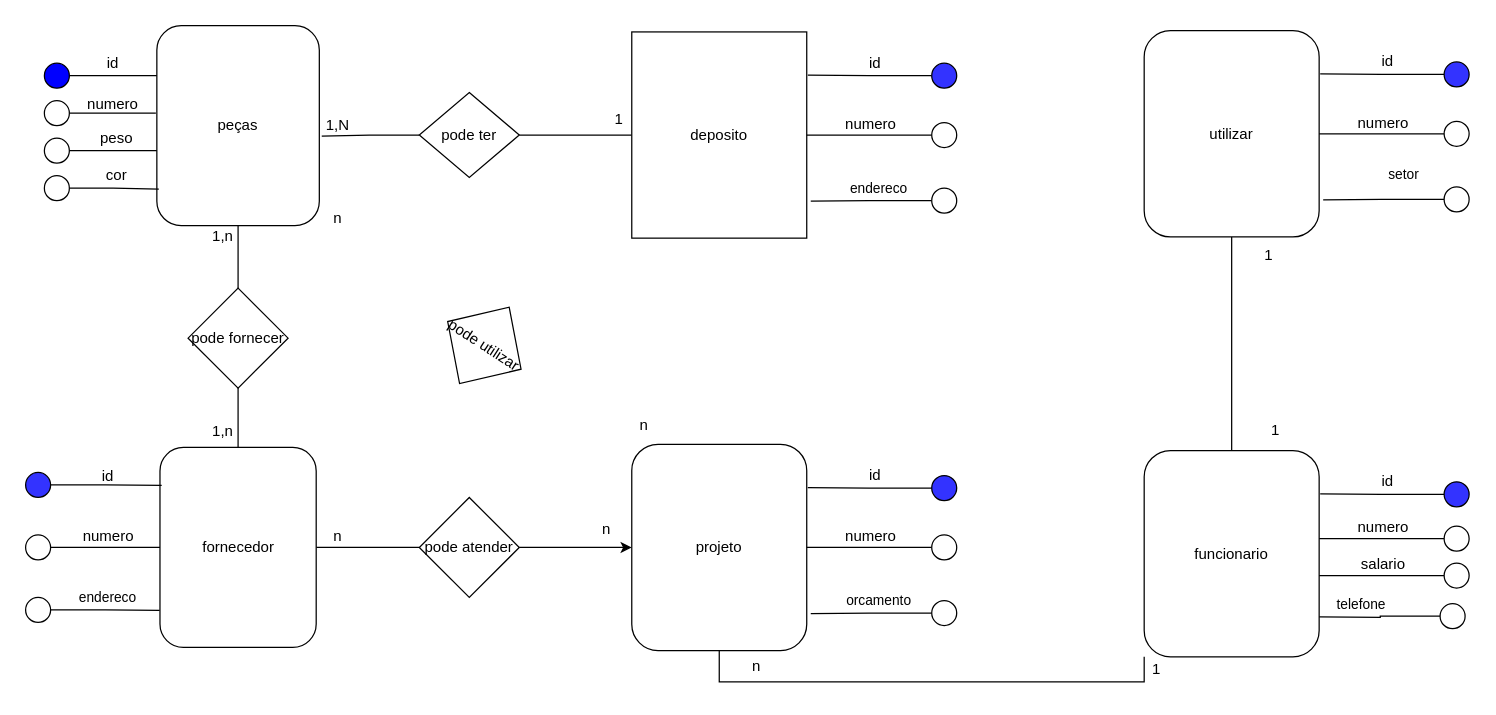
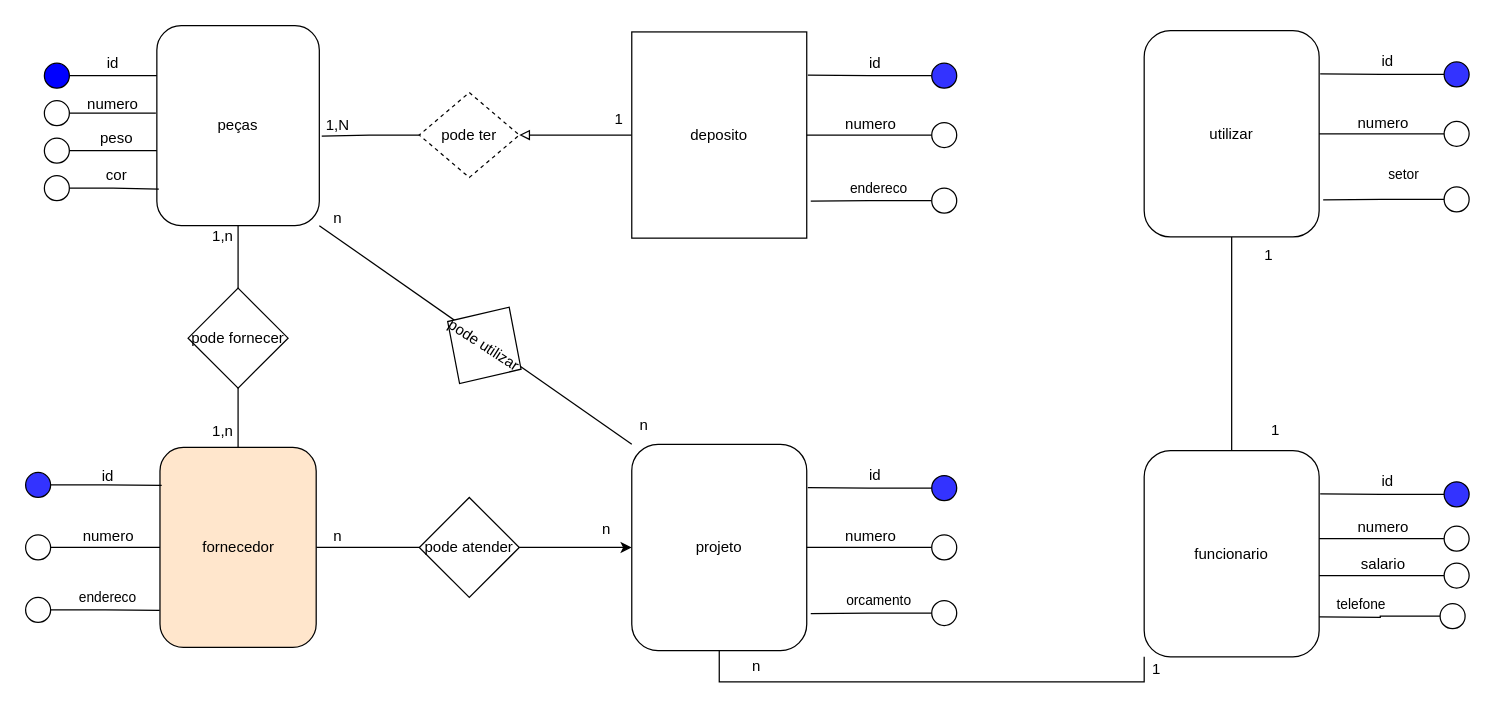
  <mxCell id="0" />
  <mxCell id="1" parent="0" />
  <mxCell id="2" value="peças" style="rounded=1;whiteSpace=wrap;html=1;" vertex="1" parent="1"><mxGeometry x="125" y="20" width="130" height="160" as="geometry" /></mxCell>
  <mxCell id="3" style="edgeStyle=orthogonalEdgeStyle;rounded=0;orthogonalLoop=1;jettySize=auto;html=1;exitX=1;exitY=0.5;exitDx=0;exitDy=0;entryX=0;entryY=0.25;entryDx=0;entryDy=0;startArrow=none;startFill=0;endArrow=none;endFill=0;" edge="1" parent="1" source="4" target="2"><mxGeometry relative="1" as="geometry" /></mxCell>
  <mxCell id="4" value="" style="ellipse;whiteSpace=wrap;html=1;aspect=fixed;fillColor=#0000FF;" vertex="1" parent="1"><mxGeometry x="35" y="50" width="20" height="20" as="geometry" /></mxCell>
  <mxCell id="5" style="edgeStyle=orthogonalEdgeStyle;rounded=0;orthogonalLoop=1;jettySize=auto;html=1;exitX=1;exitY=0.5;exitDx=0;exitDy=0;entryX=-0.006;entryY=0.437;entryDx=0;entryDy=0;entryPerimeter=0;endArrow=none;endFill=0;" edge="1" parent="1" source="6" target="2"><mxGeometry relative="1" as="geometry" /></mxCell>
  <mxCell id="6" value="" style="ellipse;whiteSpace=wrap;html=1;aspect=fixed;" vertex="1" parent="1"><mxGeometry x="35" y="80" width="20" height="20" as="geometry" /></mxCell>
  <mxCell id="7" style="edgeStyle=orthogonalEdgeStyle;rounded=0;orthogonalLoop=1;jettySize=auto;html=1;exitX=1;exitY=0.5;exitDx=0;exitDy=0;entryX=0;entryY=0.625;entryDx=0;entryDy=0;entryPerimeter=0;endArrow=none;endFill=0;" edge="1" parent="1" source="8" target="2"><mxGeometry relative="1" as="geometry" /></mxCell>
  <mxCell id="8" value="" style="ellipse;whiteSpace=wrap;html=1;aspect=fixed;" vertex="1" parent="1"><mxGeometry x="35" y="110" width="20" height="20" as="geometry" /></mxCell>
  <mxCell id="9" style="edgeStyle=orthogonalEdgeStyle;rounded=0;orthogonalLoop=1;jettySize=auto;html=1;exitX=1;exitY=0.5;exitDx=0;exitDy=0;entryX=0.012;entryY=0.817;entryDx=0;entryDy=0;entryPerimeter=0;endArrow=none;endFill=0;" edge="1" parent="1" source="10" target="2"><mxGeometry relative="1" as="geometry" /></mxCell>
  <mxCell id="10" value="" style="ellipse;whiteSpace=wrap;html=1;aspect=fixed;" vertex="1" parent="1"><mxGeometry x="35" y="140" width="20" height="20" as="geometry" /></mxCell>
  <mxCell id="11" value="id" style="text;html=1;strokeColor=none;fillColor=none;align=center;verticalAlign=middle;whiteSpace=wrap;rounded=0;" vertex="1" parent="1"><mxGeometry x="70" y="40" width="40" height="20" as="geometry" /></mxCell>
  <mxCell id="12" value="numero" style="text;html=1;strokeColor=none;fillColor=none;align=center;verticalAlign=middle;whiteSpace=wrap;rounded=0;" vertex="1" parent="1"><mxGeometry x="65" y="70" width="50" height="25" as="geometry" /></mxCell>
  <mxCell id="13" value="peso" style="text;html=1;strokeColor=none;fillColor=none;align=center;verticalAlign=middle;whiteSpace=wrap;rounded=0;" vertex="1" parent="1"><mxGeometry x="77.5" y="100" width="30" height="20" as="geometry" /></mxCell>
  <mxCell id="14" value="cor" style="text;html=1;strokeColor=none;fillColor=none;align=center;verticalAlign=middle;whiteSpace=wrap;rounded=0;" vertex="1" parent="1"><mxGeometry x="77.5" y="130" width="30" height="20" as="geometry" /></mxCell>
- <mxCell id="15" style="edgeStyle=orthogonalEdgeStyle;rounded=0;orthogonalLoop=1;jettySize=auto;html=1;entryX=1;entryY=0.5;entryDx=0;entryDy=0;endArrow=none;endFill=0;" edge="1" parent="1" source="16" target="27"><mxGeometry relative="1" as="geometry" /></mxCell>
+ <mxCell id="15" style="edgeStyle=orthogonalEdgeStyle;rounded=0;orthogonalLoop=1;jettySize=auto;html=1;entryX=1;entryY=0.5;entryDx=0;entryDy=0;endArrow=block;endFill=0;" edge="1" parent="1" source="16" target="27"><mxGeometry relative="1" as="geometry" /></mxCell>
  <mxCell id="16" value="deposito" style="whiteSpace=wrap;html=1;rounded=0;" vertex="1" parent="1"><mxGeometry x="505" y="25" width="140" height="165" as="geometry" /></mxCell>
  <mxCell id="17" style="edgeStyle=orthogonalEdgeStyle;rounded=0;orthogonalLoop=1;jettySize=auto;html=1;exitX=0;exitY=0.5;exitDx=0;exitDy=0;entryX=1.006;entryY=0.21;entryDx=0;entryDy=0;entryPerimeter=0;endArrow=none;endFill=0;" edge="1" parent="1" source="18" target="16"><mxGeometry relative="1" as="geometry" /></mxCell>
  <mxCell id="18" value="" style="ellipse;whiteSpace=wrap;html=1;aspect=fixed;fillColor=#3333FF;" vertex="1" parent="1"><mxGeometry x="745" y="50" width="20" height="20" as="geometry" /></mxCell>
  <mxCell id="19" style="edgeStyle=orthogonalEdgeStyle;rounded=0;orthogonalLoop=1;jettySize=auto;html=1;entryX=1;entryY=0.5;entryDx=0;entryDy=0;endArrow=none;endFill=0;" edge="1" parent="1" source="20" target="16"><mxGeometry relative="1" as="geometry" /></mxCell>
  <mxCell id="20" value="" style="ellipse;whiteSpace=wrap;html=1;aspect=fixed;" vertex="1" parent="1"><mxGeometry x="745" y="97.5" width="20" height="20" as="geometry" /></mxCell>
  <mxCell id="21" style="edgeStyle=orthogonalEdgeStyle;rounded=0;orthogonalLoop=1;jettySize=auto;html=1;exitX=0;exitY=0.5;exitDx=0;exitDy=0;entryX=1.023;entryY=0.821;entryDx=0;entryDy=0;entryPerimeter=0;endArrow=none;endFill=0;" edge="1" parent="1" source="22" target="16"><mxGeometry relative="1" as="geometry" /></mxCell>
  <mxCell id="22" value="" style="ellipse;whiteSpace=wrap;html=1;aspect=fixed;" vertex="1" parent="1"><mxGeometry x="745" y="150" width="20" height="20" as="geometry" /></mxCell>
  <mxCell id="23" value="id" style="text;html=1;strokeColor=none;fillColor=none;align=center;verticalAlign=middle;whiteSpace=wrap;rounded=0;" vertex="1" parent="1"><mxGeometry x="685" y="42.5" width="30" height="15" as="geometry" /></mxCell>
  <mxCell id="24" value="numero" style="text;html=1;strokeColor=none;fillColor=none;align=center;verticalAlign=middle;whiteSpace=wrap;rounded=0;" vertex="1" parent="1"><mxGeometry x="675" y="90" width="42.5" height="17.5" as="geometry" /></mxCell>
  <mxCell id="25" value="endereco" style="text;html=1;strokeColor=none;fillColor=none;align=center;verticalAlign=middle;whiteSpace=wrap;rounded=0;fontSize=11;" vertex="1" parent="1"><mxGeometry x="687.5" y="140" width="30" height="20" as="geometry" /></mxCell>
  <mxCell id="26" style="edgeStyle=orthogonalEdgeStyle;rounded=0;orthogonalLoop=1;jettySize=auto;html=1;entryX=1.015;entryY=0.552;entryDx=0;entryDy=0;entryPerimeter=0;endArrow=none;endFill=0;" edge="1" parent="1" source="27" target="2"><mxGeometry relative="1" as="geometry" /></mxCell>
- <mxCell id="27" value="pode ter" style="rhombus;whiteSpace=wrap;html=1;" vertex="1" parent="1"><mxGeometry x="335" y="73.5" width="80" height="68" as="geometry" /></mxCell>
+ <mxCell id="27" value="pode ter" style="rhombus;whiteSpace=wrap;html=1;dashed=1;" vertex="1" parent="1"><mxGeometry x="335" y="73.5" width="80" height="68" as="geometry" /></mxCell>
  <mxCell id="28" value="1" style="text;html=1;strokeColor=none;fillColor=none;align=center;verticalAlign=middle;whiteSpace=wrap;rounded=0;" vertex="1" parent="1"><mxGeometry x="485" y="83" width="20" height="24" as="geometry" /></mxCell>
  <mxCell id="29" value="1,N" style="text;html=1;strokeColor=none;fillColor=none;align=center;verticalAlign=middle;whiteSpace=wrap;rounded=0;" vertex="1" parent="1"><mxGeometry x="255" y="93" width="30" height="14" as="geometry" /></mxCell>
  <mxCell id="30" style="edgeStyle=orthogonalEdgeStyle;rounded=0;orthogonalLoop=1;jettySize=auto;html=1;entryX=0.5;entryY=1;entryDx=0;entryDy=0;endArrow=none;endFill=0;" edge="1" parent="1" source="32" target="43"><mxGeometry relative="1" as="geometry" /></mxCell>
  <mxCell id="31" style="edgeStyle=orthogonalEdgeStyle;rounded=0;orthogonalLoop=1;jettySize=auto;html=1;exitX=1;exitY=0.5;exitDx=0;exitDy=0;entryX=0;entryY=0.5;entryDx=0;entryDy=0;endArrow=none;endFill=0;" edge="1" parent="1" source="32" target="57"><mxGeometry relative="1" as="geometry" /></mxCell>
- <mxCell id="32" value="fornecedor" style="rounded=1;whiteSpace=wrap;html=1;" vertex="1" parent="1"><mxGeometry x="127.5" y="357.5" width="125" height="160" as="geometry" /></mxCell>
+ <mxCell id="32" value="fornecedor" style="rounded=1;whiteSpace=wrap;html=1;fillColor=#ffe6cc;" vertex="1" parent="1"><mxGeometry x="127.5" y="357.5" width="125" height="160" as="geometry" /></mxCell>
  <mxCell id="33" style="edgeStyle=orthogonalEdgeStyle;rounded=0;orthogonalLoop=1;jettySize=auto;html=1;exitX=1;exitY=0.5;exitDx=0;exitDy=0;entryX=0.011;entryY=0.19;entryDx=0;entryDy=0;entryPerimeter=0;endArrow=none;endFill=0;" edge="1" parent="1" source="34" target="32"><mxGeometry relative="1" as="geometry" /></mxCell>
  <mxCell id="34" value="" style="ellipse;whiteSpace=wrap;html=1;aspect=fixed;fillColor=#3333FF;" vertex="1" parent="1"><mxGeometry x="20" y="377.5" width="20" height="20" as="geometry" /></mxCell>
  <mxCell id="35" style="edgeStyle=orthogonalEdgeStyle;rounded=0;orthogonalLoop=1;jettySize=auto;html=1;entryX=0;entryY=0.5;entryDx=0;entryDy=0;endArrow=none;endFill=0;" edge="1" parent="1" source="41" target="32"><mxGeometry relative="1" as="geometry"><mxPoint x="30.5" y="438" as="sourcePoint" /></mxGeometry></mxCell>
  <mxCell id="36" style="edgeStyle=orthogonalEdgeStyle;rounded=0;orthogonalLoop=1;jettySize=auto;html=1;exitX=1;exitY=0.5;exitDx=0;exitDy=0;entryX=-0.002;entryY=0.815;entryDx=0;entryDy=0;entryPerimeter=0;endArrow=none;endFill=0;" edge="1" parent="1" source="37" target="32"><mxGeometry relative="1" as="geometry" /></mxCell>
  <mxCell id="37" value="" style="ellipse;whiteSpace=wrap;html=1;aspect=fixed;" vertex="1" parent="1"><mxGeometry x="20" y="477.5" width="20" height="20" as="geometry" /></mxCell>
  <mxCell id="38" value="id" style="text;html=1;strokeColor=none;fillColor=none;align=center;verticalAlign=middle;whiteSpace=wrap;rounded=0;" vertex="1" parent="1"><mxGeometry x="71.25" y="373" width="30" height="15" as="geometry" /></mxCell>
  <mxCell id="39" value="numero" style="text;html=1;strokeColor=none;fillColor=none;align=center;verticalAlign=middle;whiteSpace=wrap;rounded=0;" vertex="1" parent="1"><mxGeometry x="65" y="420" width="42.5" height="17.5" as="geometry" /></mxCell>
  <mxCell id="40" value="endereco" style="text;html=1;strokeColor=none;fillColor=none;align=center;verticalAlign=middle;whiteSpace=wrap;rounded=0;fontSize=11;" vertex="1" parent="1"><mxGeometry x="71.25" y="467.5" width="30" height="20" as="geometry" /></mxCell>
  <mxCell id="41" value="" style="ellipse;whiteSpace=wrap;html=1;aspect=fixed;" vertex="1" parent="1"><mxGeometry x="20" y="427.5" width="20" height="20" as="geometry" /></mxCell>
  <mxCell id="42" style="edgeStyle=orthogonalEdgeStyle;rounded=0;orthogonalLoop=1;jettySize=auto;html=1;entryX=0.5;entryY=1;entryDx=0;entryDy=0;endArrow=none;endFill=0;" edge="1" parent="1" source="43" target="2"><mxGeometry relative="1" as="geometry" /></mxCell>
  <mxCell id="43" value="pode fornecer" style="rhombus;whiteSpace=wrap;html=1;" vertex="1" parent="1"><mxGeometry x="150" y="230" width="80" height="80" as="geometry" /></mxCell>
  <mxCell id="44" value="1,n" style="text;html=1;strokeColor=none;fillColor=none;align=center;verticalAlign=middle;whiteSpace=wrap;rounded=0;" vertex="1" parent="1"><mxGeometry x="147.5" y="330" width="60" height="30" as="geometry" /></mxCell>
  <mxCell id="45" value="1,n" style="text;html=1;strokeColor=none;fillColor=none;align=center;verticalAlign=middle;whiteSpace=wrap;rounded=0;" vertex="1" parent="1"><mxGeometry x="147.5" y="174" width="60" height="30" as="geometry" /></mxCell>
  <mxCell id="46" value="projeto" style="rounded=1;whiteSpace=wrap;html=1;" vertex="1" parent="1"><mxGeometry x="505" y="355" width="140" height="165" as="geometry" /></mxCell>
  <mxCell id="47" style="edgeStyle=orthogonalEdgeStyle;rounded=0;orthogonalLoop=1;jettySize=auto;html=1;exitX=0;exitY=0.5;exitDx=0;exitDy=0;entryX=1.006;entryY=0.21;entryDx=0;entryDy=0;entryPerimeter=0;endArrow=none;endFill=0;" edge="1" parent="1" source="48" target="46"><mxGeometry relative="1" as="geometry" /></mxCell>
  <mxCell id="48" value="" style="ellipse;whiteSpace=wrap;html=1;aspect=fixed;fillColor=#3333FF;" vertex="1" parent="1"><mxGeometry x="745" y="380" width="20" height="20" as="geometry" /></mxCell>
  <mxCell id="49" style="edgeStyle=orthogonalEdgeStyle;rounded=0;orthogonalLoop=1;jettySize=auto;html=1;entryX=1;entryY=0.5;entryDx=0;entryDy=0;endArrow=none;endFill=0;" edge="1" parent="1" source="50" target="46"><mxGeometry relative="1" as="geometry" /></mxCell>
  <mxCell id="50" value="" style="ellipse;whiteSpace=wrap;html=1;aspect=fixed;" vertex="1" parent="1"><mxGeometry x="745" y="427.5" width="20" height="20" as="geometry" /></mxCell>
  <mxCell id="51" style="edgeStyle=orthogonalEdgeStyle;rounded=0;orthogonalLoop=1;jettySize=auto;html=1;exitX=0;exitY=0.5;exitDx=0;exitDy=0;entryX=1.023;entryY=0.821;entryDx=0;entryDy=0;entryPerimeter=0;endArrow=none;endFill=0;" edge="1" parent="1" source="52" target="46"><mxGeometry relative="1" as="geometry" /></mxCell>
  <mxCell id="52" value="" style="ellipse;whiteSpace=wrap;html=1;aspect=fixed;" vertex="1" parent="1"><mxGeometry x="745" y="480" width="20" height="20" as="geometry" /></mxCell>
  <mxCell id="53" value="id" style="text;html=1;strokeColor=none;fillColor=none;align=center;verticalAlign=middle;whiteSpace=wrap;rounded=0;" vertex="1" parent="1"><mxGeometry x="685" y="372.5" width="30" height="15" as="geometry" /></mxCell>
  <mxCell id="54" value="numero" style="text;html=1;strokeColor=none;fillColor=none;align=center;verticalAlign=middle;whiteSpace=wrap;rounded=0;" vertex="1" parent="1"><mxGeometry x="675" y="420" width="42.5" height="17.5" as="geometry" /></mxCell>
  <mxCell id="55" value="orcamento" style="text;html=1;strokeColor=none;fillColor=none;align=center;verticalAlign=middle;whiteSpace=wrap;rounded=0;fontSize=11;" vertex="1" parent="1"><mxGeometry x="687.5" y="470" width="30" height="20" as="geometry" /></mxCell>
  <mxCell id="56" style="edgeStyle=orthogonalEdgeStyle;rounded=0;orthogonalLoop=1;jettySize=auto;html=1;exitX=1;exitY=0.5;exitDx=0;exitDy=0;entryX=0;entryY=0.5;entryDx=0;entryDy=0;" edge="1" parent="1" source="57" target="46"><mxGeometry relative="1" as="geometry" /></mxCell>
  <mxCell id="57" value="pode atender" style="rhombus;whiteSpace=wrap;html=1;" vertex="1" parent="1"><mxGeometry x="335" y="397.5" width="80" height="80" as="geometry" /></mxCell>
  <mxCell id="58" value="n" style="text;html=1;strokeColor=none;fillColor=none;align=center;verticalAlign=middle;whiteSpace=wrap;rounded=0;" vertex="1" parent="1"><mxGeometry x="240" y="414" width="60" height="30" as="geometry" /></mxCell>
  <mxCell id="59" value="n" style="text;html=1;strokeColor=none;fillColor=none;align=center;verticalAlign=middle;whiteSpace=wrap;rounded=0;" vertex="1" parent="1"><mxGeometry x="455" y="408" width="60" height="30" as="geometry" /></mxCell>
+ <mxCell id="60" value="" style="endArrow=none;html=1;rounded=0;exitX=0;exitY=0;exitDx=0;exitDy=0;entryX=1;entryY=1;entryDx=0;entryDy=0;" edge="1" parent="1" source="46" target="2"><mxGeometry width="50" height="50" relative="1" as="geometry"><mxPoint x="375" y="270" as="sourcePoint" /><mxPoint x="425" y="220" as="targetPoint" /></mxGeometry></mxCell>
  <mxCell id="61" value="pode utilizar" style="rhombus;whiteSpace=wrap;html=1;rotation=33;" vertex="1" parent="1"><mxGeometry x="352.06" y="239.36" width="70" height="72.87" as="geometry" /></mxCell>
  <mxCell id="62" value="n" style="text;html=1;strokeColor=none;fillColor=none;align=center;verticalAlign=middle;whiteSpace=wrap;rounded=0;" vertex="1" parent="1"><mxGeometry x="240" y="159" width="60" height="30" as="geometry" /></mxCell>
  <mxCell id="63" value="n" style="text;html=1;strokeColor=none;fillColor=none;align=center;verticalAlign=middle;whiteSpace=wrap;rounded=0;" vertex="1" parent="1"><mxGeometry x="485" y="325" width="60" height="30" as="geometry" /></mxCell>
  <mxCell id="64" style="edgeStyle=orthogonalEdgeStyle;rounded=0;orthogonalLoop=1;jettySize=auto;html=1;exitX=0;exitY=1;exitDx=0;exitDy=0;entryX=0.5;entryY=1;entryDx=0;entryDy=0;endArrow=none;endFill=0;" edge="1" parent="1" source="66" target="46"><mxGeometry relative="1" as="geometry" /></mxCell>
  <mxCell id="65" style="edgeStyle=orthogonalEdgeStyle;rounded=0;orthogonalLoop=1;jettySize=auto;html=1;exitX=0.5;exitY=0;exitDx=0;exitDy=0;entryX=0.5;entryY=1;entryDx=0;entryDy=0;endArrow=none;endFill=0;" edge="1" parent="1" source="66" target="81"><mxGeometry relative="1" as="geometry" /></mxCell>
  <mxCell id="66" value="funcionario" style="rounded=1;whiteSpace=wrap;html=1;" vertex="1" parent="1"><mxGeometry x="915" y="360" width="140" height="165" as="geometry" /></mxCell>
  <mxCell id="67" style="edgeStyle=orthogonalEdgeStyle;rounded=0;orthogonalLoop=1;jettySize=auto;html=1;exitX=0;exitY=0.5;exitDx=0;exitDy=0;entryX=1.006;entryY=0.21;entryDx=0;entryDy=0;entryPerimeter=0;endArrow=none;endFill=0;" edge="1" parent="1" source="68" target="66"><mxGeometry relative="1" as="geometry" /></mxCell>
  <mxCell id="68" value="" style="ellipse;whiteSpace=wrap;html=1;aspect=fixed;fillColor=#3333FF;" vertex="1" parent="1"><mxGeometry x="1155" y="385" width="20" height="20" as="geometry" /></mxCell>
  <mxCell id="69" style="edgeStyle=orthogonalEdgeStyle;rounded=0;orthogonalLoop=1;jettySize=auto;html=1;entryX=1;entryY=0.5;entryDx=0;entryDy=0;endArrow=none;endFill=0;" edge="1" parent="1" source="70"><mxGeometry relative="1" as="geometry"><mxPoint x="1055" y="430.5" as="targetPoint" /></mxGeometry></mxCell>
  <mxCell id="70" value="" style="ellipse;whiteSpace=wrap;html=1;aspect=fixed;" vertex="1" parent="1"><mxGeometry x="1155" y="420.5" width="20" height="20" as="geometry" /></mxCell>
  <mxCell id="71" style="edgeStyle=orthogonalEdgeStyle;rounded=0;orthogonalLoop=1;jettySize=auto;html=1;exitX=0;exitY=0.5;exitDx=0;exitDy=0;entryX=1.023;entryY=0.821;entryDx=0;entryDy=0;entryPerimeter=0;endArrow=none;endFill=0;" edge="1" parent="1" source="72"><mxGeometry relative="1" as="geometry"><mxPoint x="1055" y="492.965" as="targetPoint" /></mxGeometry></mxCell>
  <mxCell id="72" value="" style="ellipse;whiteSpace=wrap;html=1;aspect=fixed;" vertex="1" parent="1"><mxGeometry x="1151.78" y="482.5" width="20" height="20" as="geometry" /></mxCell>
  <mxCell id="73" value="id" style="text;html=1;strokeColor=none;fillColor=none;align=center;verticalAlign=middle;whiteSpace=wrap;rounded=0;" vertex="1" parent="1"><mxGeometry x="1095" y="377.5" width="30" height="15" as="geometry" /></mxCell>
  <mxCell id="74" value="numero" style="text;html=1;strokeColor=none;fillColor=none;align=center;verticalAlign=middle;whiteSpace=wrap;rounded=0;" vertex="1" parent="1"><mxGeometry x="1085" y="413" width="42.5" height="17.5" as="geometry" /></mxCell>
  <mxCell id="75" value="telefone" style="text;html=1;strokeColor=none;fillColor=none;align=center;verticalAlign=middle;whiteSpace=wrap;rounded=0;fontSize=11;" vertex="1" parent="1"><mxGeometry x="1074.28" y="472.5" width="30" height="20" as="geometry" /></mxCell>
  <mxCell id="76" style="edgeStyle=orthogonalEdgeStyle;rounded=0;orthogonalLoop=1;jettySize=auto;html=1;entryX=1;entryY=0.5;entryDx=0;entryDy=0;endArrow=none;endFill=0;" edge="1" parent="1" source="77"><mxGeometry relative="1" as="geometry"><mxPoint x="1055" y="460" as="targetPoint" /></mxGeometry></mxCell>
  <mxCell id="77" value="" style="ellipse;whiteSpace=wrap;html=1;aspect=fixed;" vertex="1" parent="1"><mxGeometry x="1155" y="450" width="20" height="20" as="geometry" /></mxCell>
  <mxCell id="78" value="salario" style="text;html=1;strokeColor=none;fillColor=none;align=center;verticalAlign=middle;whiteSpace=wrap;rounded=0;" vertex="1" parent="1"><mxGeometry x="1085" y="442.5" width="42.5" height="17.5" as="geometry" /></mxCell>
  <mxCell id="79" value="1" style="text;html=1;strokeColor=none;fillColor=none;align=center;verticalAlign=middle;whiteSpace=wrap;rounded=0;" vertex="1" parent="1"><mxGeometry x="895" y="520" width="60" height="30" as="geometry" /></mxCell>
  <mxCell id="80" value="n" style="text;html=1;strokeColor=none;fillColor=none;align=center;verticalAlign=middle;whiteSpace=wrap;rounded=0;" vertex="1" parent="1"><mxGeometry x="575" y="518" width="60" height="30" as="geometry" /></mxCell>
  <mxCell id="81" value="utilizar" style="rounded=1;whiteSpace=wrap;html=1;" vertex="1" parent="1"><mxGeometry x="915" y="24" width="140" height="165" as="geometry" /></mxCell>
  <mxCell id="82" style="edgeStyle=orthogonalEdgeStyle;rounded=0;orthogonalLoop=1;jettySize=auto;html=1;exitX=0;exitY=0.5;exitDx=0;exitDy=0;entryX=1.006;entryY=0.21;entryDx=0;entryDy=0;entryPerimeter=0;endArrow=none;endFill=0;" edge="1" parent="1" source="83" target="81"><mxGeometry relative="1" as="geometry" /></mxCell>
  <mxCell id="83" value="" style="ellipse;whiteSpace=wrap;html=1;aspect=fixed;fillColor=#3333FF;" vertex="1" parent="1"><mxGeometry x="1155" y="49" width="20" height="20" as="geometry" /></mxCell>
  <mxCell id="84" style="edgeStyle=orthogonalEdgeStyle;rounded=0;orthogonalLoop=1;jettySize=auto;html=1;entryX=1;entryY=0.5;entryDx=0;entryDy=0;endArrow=none;endFill=0;" edge="1" parent="1" source="85" target="81"><mxGeometry relative="1" as="geometry" /></mxCell>
  <mxCell id="85" value="" style="ellipse;whiteSpace=wrap;html=1;aspect=fixed;" vertex="1" parent="1"><mxGeometry x="1155" y="96.5" width="20" height="20" as="geometry" /></mxCell>
  <mxCell id="86" style="edgeStyle=orthogonalEdgeStyle;rounded=0;orthogonalLoop=1;jettySize=auto;html=1;exitX=0;exitY=0.5;exitDx=0;exitDy=0;entryX=1.023;entryY=0.821;entryDx=0;entryDy=0;entryPerimeter=0;endArrow=none;endFill=0;" edge="1" parent="1" source="87" target="81"><mxGeometry relative="1" as="geometry" /></mxCell>
  <mxCell id="87" value="" style="ellipse;whiteSpace=wrap;html=1;aspect=fixed;" vertex="1" parent="1"><mxGeometry x="1155" y="149" width="20" height="20" as="geometry" /></mxCell>
  <mxCell id="88" value="id" style="text;html=1;strokeColor=none;fillColor=none;align=center;verticalAlign=middle;whiteSpace=wrap;rounded=0;" vertex="1" parent="1"><mxGeometry x="1095" y="41.5" width="30" height="15" as="geometry" /></mxCell>
  <mxCell id="89" value="numero" style="text;html=1;strokeColor=none;fillColor=none;align=center;verticalAlign=middle;whiteSpace=wrap;rounded=0;" vertex="1" parent="1"><mxGeometry x="1085" y="89" width="42.5" height="17.5" as="geometry" /></mxCell>
  <mxCell id="90" value="setor" style="text;html=1;strokeColor=none;fillColor=none;align=center;verticalAlign=middle;whiteSpace=wrap;rounded=0;fontSize=11;" vertex="1" parent="1"><mxGeometry x="1107.5" y="129" width="30" height="20" as="geometry" /></mxCell>
  <mxCell id="91" value="1" style="text;html=1;strokeColor=none;fillColor=none;align=center;verticalAlign=middle;whiteSpace=wrap;rounded=0;" vertex="1" parent="1"><mxGeometry x="985" y="189" width="60" height="30" as="geometry" /></mxCell>
  <mxCell id="92" value="1" style="text;whiteSpace=wrap;html=1;" vertex="1" parent="1"><mxGeometry x="1015" y="330" width="40" height="40" as="geometry" /></mxCell>
